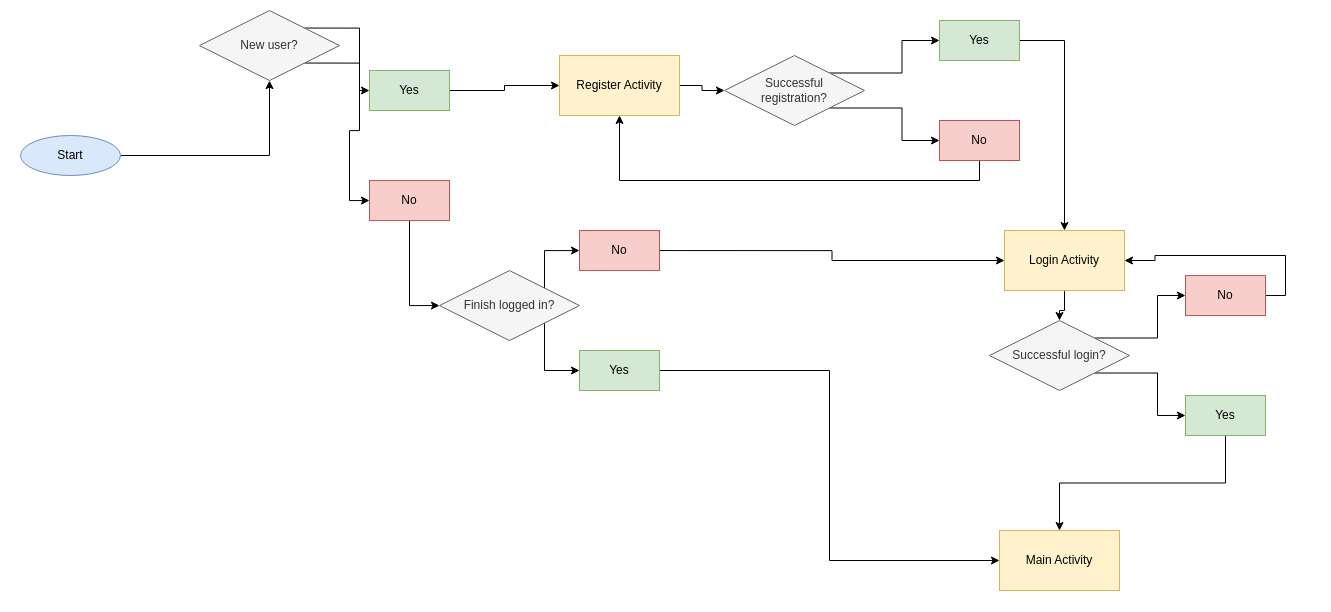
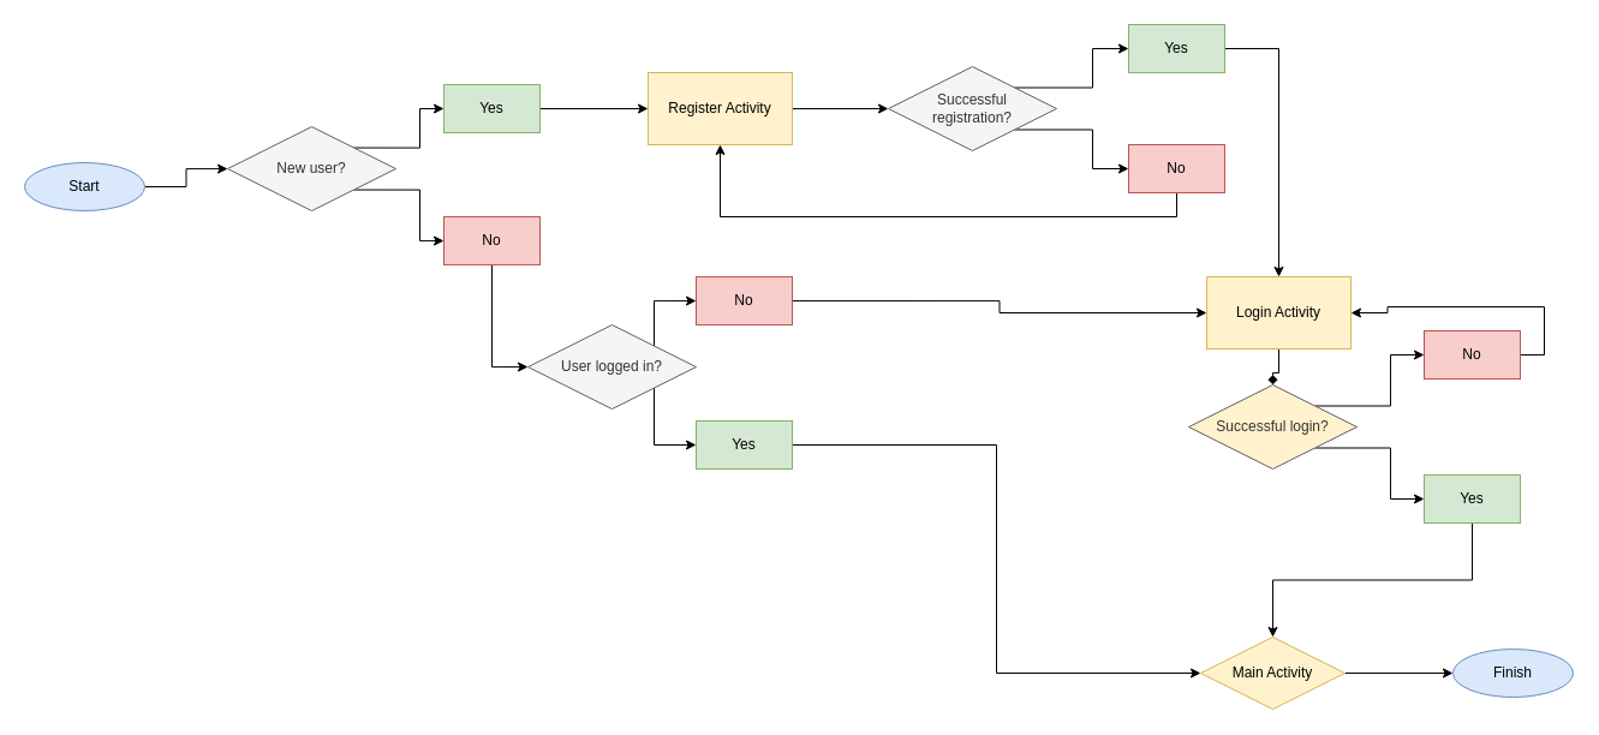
  <mxCell id="0" />
  <mxCell id="1" parent="0" />
  <mxCell id="2" style="edgeStyle=orthogonalEdgeStyle;rounded=0;orthogonalLoop=1;jettySize=auto;html=1;exitX=1;exitY=0.5;exitDx=0;exitDy=0;" edge="1" parent="1" source="3" target="6"><mxGeometry relative="1" as="geometry" /></mxCell>
  <mxCell id="3" value="Start" style="ellipse;whiteSpace=wrap;html=1;fillColor=#dae8fc;strokeColor=#6c8ebf;" vertex="1" parent="1"><mxGeometry x="20" y="135" width="100" height="40" as="geometry" /></mxCell>
  <mxCell id="4" style="edgeStyle=orthogonalEdgeStyle;rounded=0;orthogonalLoop=1;jettySize=auto;html=1;exitX=1;exitY=0;exitDx=0;exitDy=0;" edge="1" parent="1" source="6" target="16"><mxGeometry relative="1" as="geometry" /></mxCell>
  <mxCell id="5" style="edgeStyle=orthogonalEdgeStyle;rounded=0;orthogonalLoop=1;jettySize=auto;html=1;exitX=1;exitY=1;exitDx=0;exitDy=0;entryX=0;entryY=0.5;entryDx=0;entryDy=0;" edge="1" parent="1" source="6" target="14"><mxGeometry relative="1" as="geometry" /></mxCell>
- <mxCell id="6" value="New user?" style="rhombus;whiteSpace=wrap;html=1;fillColor=#f5f5f5;strokeColor=#666666;fontColor=#333333;" vertex="1" parent="1"><mxGeometry x="199" y="10.06" width="140" height="70" as="geometry" /></mxCell>
+ <mxCell id="6" value="New user?" style="rhombus;whiteSpace=wrap;html=1;fillColor=#f5f5f5;strokeColor=#666666;fontColor=#333333;" vertex="1" parent="1"><mxGeometry x="189" y="105.06" width="140" height="70" as="geometry" /></mxCell>
  <mxCell id="7" value="" style="edgeStyle=orthogonalEdgeStyle;rounded=0;orthogonalLoop=1;jettySize=auto;html=1;" edge="1" parent="1" source="8" target="11"><mxGeometry relative="1" as="geometry" /></mxCell>
- <mxCell id="8" value="Register Activity" style="rounded=0;whiteSpace=wrap;html=1;fillColor=#fff2cc;strokeColor=#d6b656;" vertex="1" parent="1"><mxGeometry x="559" y="55" width="120" height="60" as="geometry" /></mxCell>
+ <mxCell id="8" value="Register Activity" style="rounded=0;whiteSpace=wrap;html=1;fillColor=#fff2cc;strokeColor=#d6b656;" vertex="1" parent="1"><mxGeometry x="539" y="60" width="120" height="60" as="geometry" /></mxCell>
  <mxCell id="9" style="edgeStyle=orthogonalEdgeStyle;rounded=0;orthogonalLoop=1;jettySize=auto;html=1;exitX=1;exitY=1;exitDx=0;exitDy=0;entryX=0;entryY=0.5;entryDx=0;entryDy=0;" edge="1" parent="1" source="11" target="18"><mxGeometry relative="1" as="geometry" /></mxCell>
  <mxCell id="10" style="edgeStyle=orthogonalEdgeStyle;rounded=0;orthogonalLoop=1;jettySize=auto;html=1;exitX=1;exitY=0;exitDx=0;exitDy=0;" edge="1" parent="1" source="11" target="20"><mxGeometry relative="1" as="geometry" /></mxCell>
- <mxCell id="11" value="Successful &lt;br&gt;registration?" style="rhombus;whiteSpace=wrap;html=1;fillColor=#f5f5f5;strokeColor=#666666;fontColor=#333333;" vertex="1" parent="1"><mxGeometry x="724" y="55" width="140" height="70" as="geometry" /></mxCell>
+ <mxCell id="11" value="Successful &lt;br&gt;registration?" style="rhombus;whiteSpace=wrap;html=1;fillColor=#f5f5f5;strokeColor=#666666;fontColor=#333333;" vertex="1" parent="1"><mxGeometry x="739" y="55" width="140" height="70" as="geometry" /></mxCell>
+ <mxCell id="12" value="Finish" style="ellipse;whiteSpace=wrap;html=1;fillColor=#dae8fc;strokeColor=#6c8ebf;" vertex="1" parent="1"><mxGeometry x="1209" y="540" width="100" height="40" as="geometry" /></mxCell>
  <mxCell id="13" style="edgeStyle=orthogonalEdgeStyle;rounded=0;orthogonalLoop=1;jettySize=auto;html=1;exitX=0.5;exitY=1;exitDx=0;exitDy=0;entryX=0;entryY=0.5;entryDx=0;entryDy=0;" edge="1" parent="1" source="14" target="23"><mxGeometry relative="1" as="geometry" /></mxCell>
  <mxCell id="14" value="No" style="rounded=0;whiteSpace=wrap;html=1;fillColor=#f8cecc;strokeColor=#b85450;" vertex="1" parent="1"><mxGeometry x="369" y="180.06" width="80" height="40" as="geometry" /></mxCell>
  <mxCell id="15" style="edgeStyle=orthogonalEdgeStyle;rounded=0;orthogonalLoop=1;jettySize=auto;html=1;exitX=1;exitY=0.5;exitDx=0;exitDy=0;" edge="1" parent="1" source="16" target="8"><mxGeometry relative="1" as="geometry" /></mxCell>
  <mxCell id="16" value="Yes" style="rounded=0;whiteSpace=wrap;html=1;fillColor=#d5e8d4;strokeColor=#82b366;" vertex="1" parent="1"><mxGeometry x="369" y="70" width="80" height="40" as="geometry" /></mxCell>
  <mxCell id="17" style="edgeStyle=orthogonalEdgeStyle;rounded=0;orthogonalLoop=1;jettySize=auto;html=1;exitX=0.5;exitY=1;exitDx=0;exitDy=0;entryX=0.5;entryY=1;entryDx=0;entryDy=0;" edge="1" parent="1" source="18" target="8"><mxGeometry relative="1" as="geometry" /></mxCell>
  <mxCell id="18" value="No" style="rounded=0;whiteSpace=wrap;html=1;fillColor=#f8cecc;strokeColor=#b85450;" vertex="1" parent="1"><mxGeometry x="939" y="120" width="80" height="40" as="geometry" /></mxCell>
  <mxCell id="19" style="edgeStyle=orthogonalEdgeStyle;rounded=0;orthogonalLoop=1;jettySize=auto;html=1;exitX=1;exitY=0.5;exitDx=0;exitDy=0;entryX=0.5;entryY=0;entryDx=0;entryDy=0;" edge="1" parent="1" source="20" target="27"><mxGeometry relative="1" as="geometry" /></mxCell>
  <mxCell id="20" value="Yes" style="rounded=0;whiteSpace=wrap;html=1;fillColor=#d5e8d4;strokeColor=#82b366;" vertex="1" parent="1"><mxGeometry x="939" y="20" width="80" height="40" as="geometry" /></mxCell>
  <mxCell id="21" style="edgeStyle=orthogonalEdgeStyle;rounded=0;orthogonalLoop=1;jettySize=auto;html=1;exitX=1;exitY=0;exitDx=0;exitDy=0;entryX=0;entryY=0.5;entryDx=0;entryDy=0;" edge="1" parent="1" source="23" target="25"><mxGeometry relative="1" as="geometry" /></mxCell>
  <mxCell id="22" style="edgeStyle=orthogonalEdgeStyle;rounded=0;orthogonalLoop=1;jettySize=auto;html=1;exitX=1;exitY=1;exitDx=0;exitDy=0;entryX=0;entryY=0.5;entryDx=0;entryDy=0;" edge="1" parent="1" source="23" target="29"><mxGeometry relative="1" as="geometry" /></mxCell>
- <mxCell id="23" value="Finish logged in?" style="rhombus;whiteSpace=wrap;html=1;fillColor=#f5f5f5;strokeColor=#666666;fontColor=#333333;" vertex="1" parent="1"><mxGeometry x="439" y="270.06" width="140" height="70" as="geometry" /></mxCell>
+ <mxCell id="23" value="User logged in?" style="rhombus;whiteSpace=wrap;html=1;fillColor=#f5f5f5;strokeColor=#666666;fontColor=#333333;" vertex="1" parent="1"><mxGeometry x="439" y="270.06" width="140" height="70" as="geometry" /></mxCell>
  <mxCell id="24" style="edgeStyle=orthogonalEdgeStyle;rounded=0;orthogonalLoop=1;jettySize=auto;html=1;exitX=1;exitY=0.5;exitDx=0;exitDy=0;entryX=0;entryY=0.5;entryDx=0;entryDy=0;" edge="1" parent="1" source="25" target="27"><mxGeometry relative="1" as="geometry" /></mxCell>
  <mxCell id="25" value="No" style="rounded=0;whiteSpace=wrap;html=1;fillColor=#f8cecc;strokeColor=#b85450;" vertex="1" parent="1"><mxGeometry x="579" y="230.06" width="80" height="40" as="geometry" /></mxCell>
- <mxCell id="26" value="" style="edgeStyle=orthogonalEdgeStyle;rounded=0;orthogonalLoop=1;jettySize=auto;html=1;" edge="1" parent="1" source="27" target="34"><mxGeometry relative="1" as="geometry" /></mxCell>
+ <mxCell id="26" value="" style="edgeStyle=orthogonalEdgeStyle;rounded=0;orthogonalLoop=1;jettySize=auto;html=1;endArrow=diamond;" edge="1" parent="1" source="27" target="34"><mxGeometry relative="1" as="geometry" /></mxCell>
  <mxCell id="27" value="Login Activity" style="rounded=0;whiteSpace=wrap;html=1;fillColor=#fff2cc;strokeColor=#d6b656;" vertex="1" parent="1"><mxGeometry x="1004" y="230" width="120" height="60" as="geometry" /></mxCell>
  <mxCell id="28" style="edgeStyle=orthogonalEdgeStyle;rounded=0;orthogonalLoop=1;jettySize=auto;html=1;exitX=1;exitY=0.5;exitDx=0;exitDy=0;entryX=0;entryY=0.5;entryDx=0;entryDy=0;" edge="1" parent="1" source="29" target="31"><mxGeometry relative="1" as="geometry" /></mxCell>
  <mxCell id="29" value="Yes" style="rounded=0;whiteSpace=wrap;html=1;fillColor=#d5e8d4;strokeColor=#82b366;" vertex="1" parent="1"><mxGeometry x="579" y="350" width="80" height="40" as="geometry" /></mxCell>
- <mxCell id="31" value="Main Activity" style="rounded=0;whiteSpace=wrap;html=1;fillColor=#fff2cc;strokeColor=#d6b656;" vertex="1" parent="1"><mxGeometry x="999" y="530" width="120" height="60" as="geometry" /></mxCell>
+ <mxCell id="30" style="edgeStyle=orthogonalEdgeStyle;rounded=0;orthogonalLoop=1;jettySize=auto;html=1;exitX=1;exitY=0.5;exitDx=0;exitDy=0;entryX=0;entryY=0.5;entryDx=0;entryDy=0;" edge="1" parent="1" source="31" target="12"><mxGeometry relative="1" as="geometry" /></mxCell>
+ <mxCell id="31" value="Main Activity" style="rhombus;whiteSpace=wrap;html=1;fillColor=#fff2cc;strokeColor=#d6b656;" vertex="1" parent="1"><mxGeometry x="999" y="530" width="120" height="60" as="geometry" /></mxCell>
  <mxCell id="32" style="edgeStyle=orthogonalEdgeStyle;rounded=0;orthogonalLoop=1;jettySize=auto;html=1;exitX=1;exitY=1;exitDx=0;exitDy=0;entryX=0;entryY=0.5;entryDx=0;entryDy=0;" edge="1" parent="1" source="34" target="38"><mxGeometry relative="1" as="geometry" /></mxCell>
  <mxCell id="33" style="edgeStyle=orthogonalEdgeStyle;rounded=0;orthogonalLoop=1;jettySize=auto;html=1;exitX=1;exitY=0;exitDx=0;exitDy=0;entryX=0;entryY=0.5;entryDx=0;entryDy=0;" edge="1" parent="1" source="34" target="36"><mxGeometry relative="1" as="geometry" /></mxCell>
- <mxCell id="34" value="Successful login?" style="rhombus;whiteSpace=wrap;html=1;fillColor=#f5f5f5;strokeColor=#666666;fontColor=#333333;" vertex="1" parent="1"><mxGeometry x="989" y="320" width="140" height="70" as="geometry" /></mxCell>
+ <mxCell id="34" value="Successful login?" style="rhombus;whiteSpace=wrap;html=1;fillColor=#fff2cc;strokeColor=#666666;fontColor=#333333;" vertex="1" parent="1"><mxGeometry x="989" y="320" width="140" height="70" as="geometry" /></mxCell>
  <mxCell id="35" style="edgeStyle=orthogonalEdgeStyle;rounded=0;orthogonalLoop=1;jettySize=auto;html=1;exitX=1;exitY=0.5;exitDx=0;exitDy=0;entryX=1;entryY=0.5;entryDx=0;entryDy=0;" edge="1" parent="1" source="36" target="27"><mxGeometry relative="1" as="geometry" /></mxCell>
  <mxCell id="36" value="No" style="rounded=0;whiteSpace=wrap;html=1;fillColor=#f8cecc;strokeColor=#b85450;" vertex="1" parent="1"><mxGeometry x="1185" y="275.03" width="80" height="40" as="geometry" /></mxCell>
  <mxCell id="37" style="edgeStyle=orthogonalEdgeStyle;rounded=0;orthogonalLoop=1;jettySize=auto;html=1;exitX=0.5;exitY=1;exitDx=0;exitDy=0;entryX=0.5;entryY=0;entryDx=0;entryDy=0;" edge="1" parent="1" source="38" target="31"><mxGeometry relative="1" as="geometry" /></mxCell>
  <mxCell id="38" value="Yes" style="rounded=0;whiteSpace=wrap;html=1;fillColor=#d5e8d4;strokeColor=#82b366;" vertex="1" parent="1"><mxGeometry x="1185" y="394.97" width="80" height="40" as="geometry" /></mxCell>
